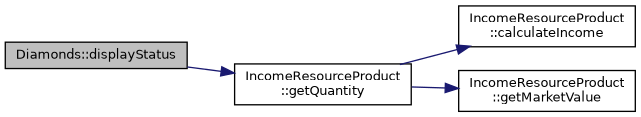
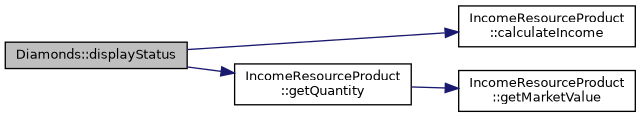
  digraph {
    rankdir=LR
    node [color=black fillcolor=white fontname=Helvetica fontsize=10 shape=record style=filled]
    edge [color=midnightblue fontname=Helvetica fontsize=10 labelfontname=Helvetica labelfontsize=10 style=solid]
    n1 [fillcolor=grey75 fontcolor=black height=0.2 label="Diamonds::displayStatus" width=0.4]
    n2 [height=0.2 label="IncomeResourceProduct\l::calculateIncome" width=0.4]
    n3 [height=0.2 label="IncomeResourceProduct\l::getQuantity" width=0.4]
    n4 [height=0.2 label="IncomeResourceProduct\l::getMarketValue" width=0.4]
-   n3 -> n2
+   n1 -> n2
    n1 -> n3
    n3 -> n4
  }
